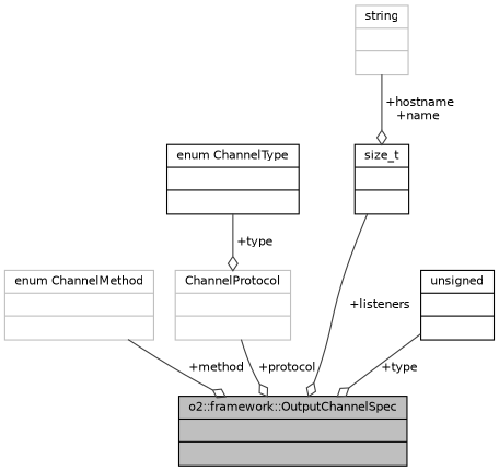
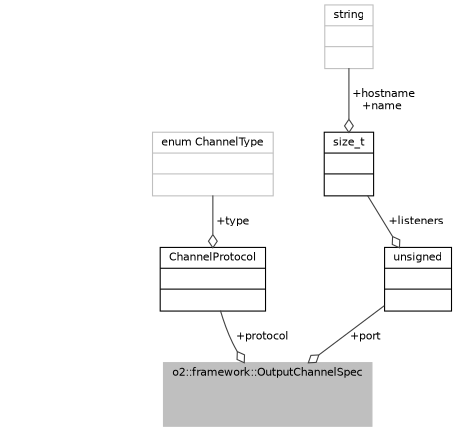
  digraph {
    node [color=grey75 fontname=Helvetica fontsize=10 shape=record]
    edge [arrowhead=odiamond color=grey25 fontname=Helvetica fontsize=10 labelfontname=Helvetica labelfontsize=10 style=solid]
-   n1 [color=black fillcolor=grey75 fontcolor=black height=0.2 label="{o2::framework::OutputChannelSpec\n||}" style=filled width=0.4]
-   n2 [height=0.2 label="{enum ChannelMethod\n||}" width=0.4]
-   n3 [color=black height=0.2 label="{enum ChannelType\n||}" width=0.4]
-   n4 [height=0.2 label="{ChannelProtocol\n||}" width=0.4]
+   n1 [fillcolor=grey75 fontcolor=black height=0.2 label="{o2::framework::OutputChannelSpec\n||}" style=filled width=0.4]
+   n3 [height=0.2 label="{enum ChannelType\n||}" width=0.4]
+   n4 [color=black height=0.2 label="{ChannelProtocol\n||}" width=0.4]
    n5 [color=black height=0.2 label="{size_t\n||}" width=0.4]
    n6 [height=0.2 label="{string\n||}" width=0.4]
    n7 [color=black height=0.2 label="{unsigned\n||}" width=0.4]
-   n2 -> n1 [label=" +method"]
    n3 -> n4 [label=" +type"]
    n4 -> n1 [label=" +protocol"]
-   n5 -> n1 [label=" +listeners"]
+   n5 -> n7 [label=" +listeners"]
    n6 -> n5 [label=" +hostname\n+name"]
-   n7 -> n1 [label=" +type"]
+   n7 -> n1 [label=" +port"]
  }
